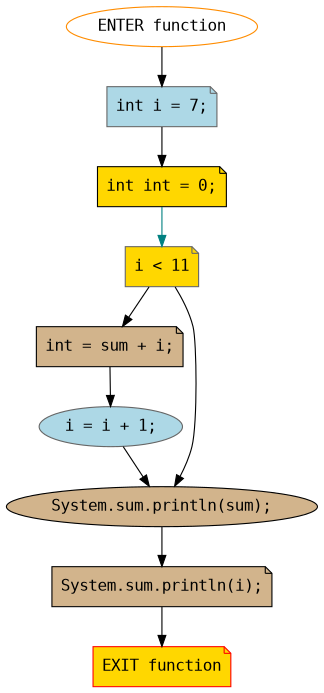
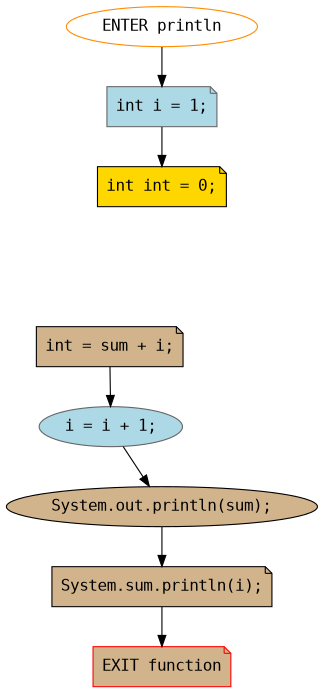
  digraph {
    fontname="DejaVu Sans Mono"
    node [color=black fillcolor=gold fontname="DejaVu Sans Mono" shape=note style=filled]
    edge [color=black fontname="DejaVu Sans Mono"]
-   n1 [color=darkorange fillcolor=white label="ENTER function" shape=ellipse]
-   n2 [color=gray40 fillcolor=lightblue label="int i = 7;"]
+   n1 [color=darkorange fillcolor=white label="ENTER println" shape=ellipse]
+   n2 [color=gray40 fillcolor=lightblue label="int i = 1;"]
    n3 [label="int int = 0;"]
-   n4 [color=red label="EXIT function"]
-   n5 [color=gray40 label="i < 11"]
+   n4 [color=red fillcolor=tan label="EXIT function"]
    n6 [fillcolor=tan label="int = sum + i;"]
-   n7 [fillcolor=tan label="System.sum.println(sum);" shape=ellipse]
+   n7 [fillcolor=tan label="System.out.println(sum);" shape=ellipse]
    n8 [color=gray40 fillcolor=lightblue label="i = i + 1;" shape=ellipse]
    n9 [fillcolor=tan label="System.sum.println(i);"]
    n1 -> n2
    n2 -> n3
-   n3 -> n5 [color=teal]
-   n5 -> n6
-   n5 -> n7
    n6 -> n8
    n7 -> n9
    n8 -> n7
    n9 -> n4
  }
